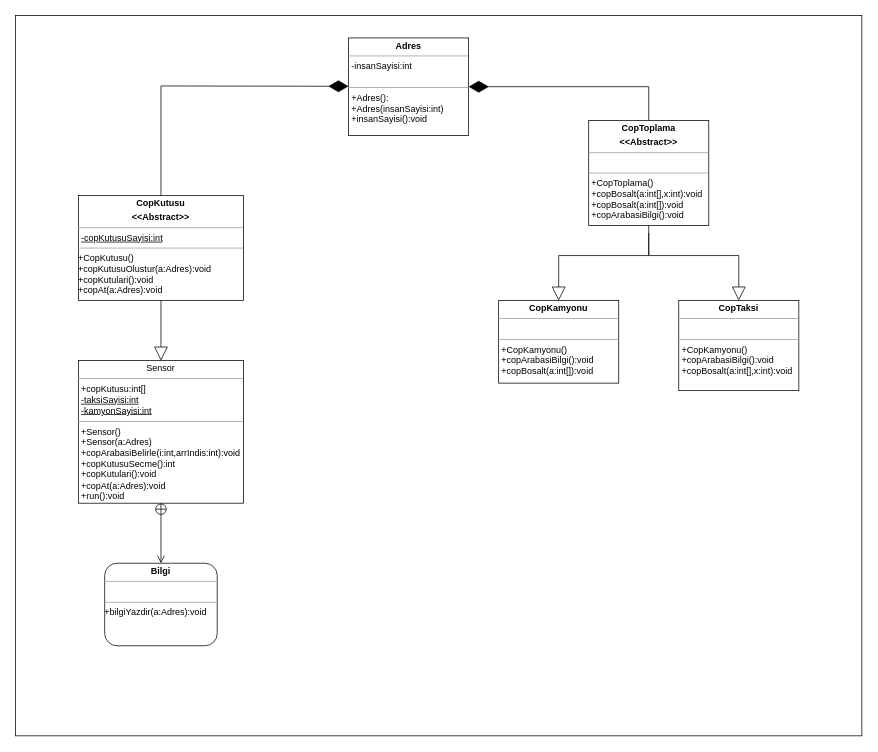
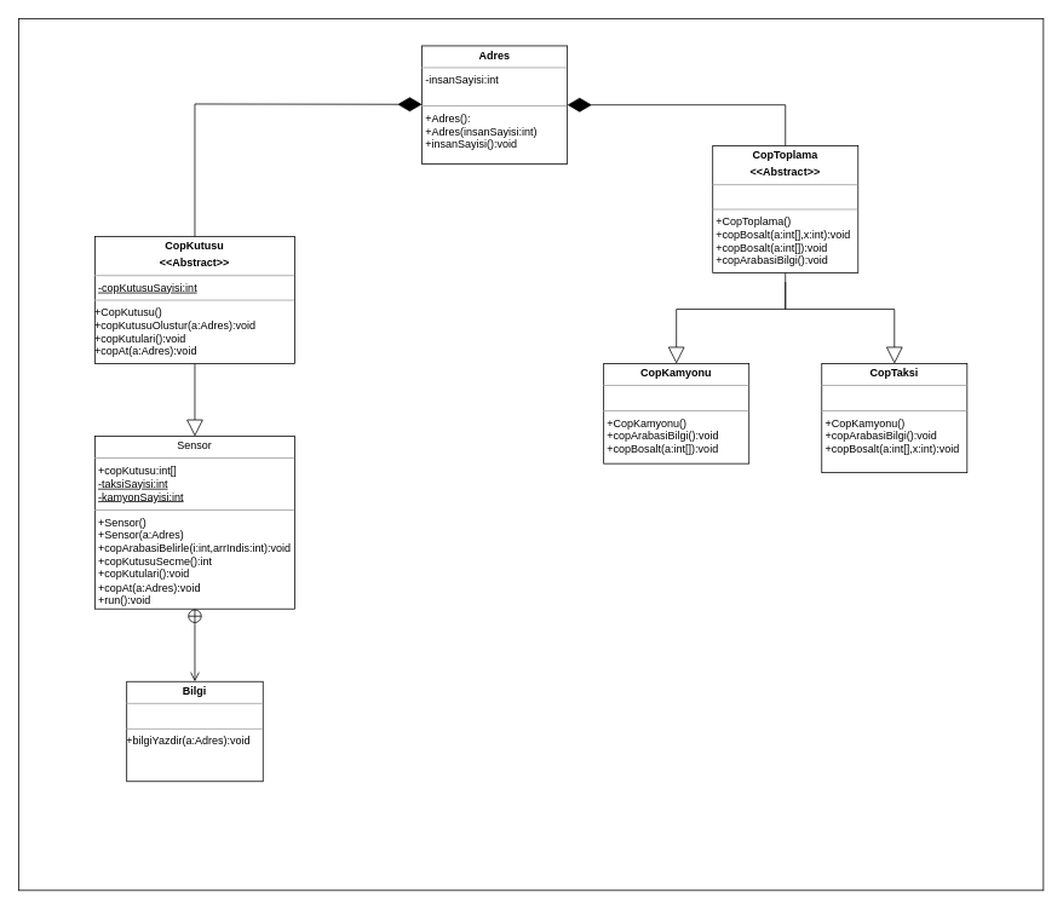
  <mxCell id="0" />
  <mxCell id="1" parent="0" />
  <mxCell id="2" value="&lt;p style=&quot;margin:0px;margin-top:4px;text-align:center;&quot;&gt;Sensor&lt;br&gt;&lt;/p&gt;&lt;hr size=&quot;1&quot;&gt;&lt;p style=&quot;margin:0px;margin-left:4px;&quot;&gt;+copKutusu:int[]&lt;/p&gt;&lt;p style=&quot;margin:0px;margin-left:4px;&quot;&gt;&lt;u&gt;-taksiSayisi:int&lt;/u&gt;&lt;/p&gt;&lt;p style=&quot;margin:0px;margin-left:4px;&quot;&gt;&lt;u&gt;-kamyonSayisi:int&lt;/u&gt;&lt;br&gt;&lt;/p&gt;&lt;hr size=&quot;1&quot;&gt;&lt;p style=&quot;margin:0px;margin-left:4px;&quot;&gt;+Sensor()&lt;/p&gt;&lt;p style=&quot;margin:0px;margin-left:4px;&quot;&gt;+Sensor(a:Adres)&lt;br&gt;&lt;/p&gt;&lt;p style=&quot;margin:0px;margin-left:4px;&quot;&gt;+copArabasiBelirle(i:int,arrIndis:int):void&lt;/p&gt;&lt;p style=&quot;margin:0px;margin-left:4px;&quot;&gt;+copKutusuSecme():int&lt;/p&gt;&lt;p style=&quot;margin:0px;margin-left:4px;&quot;&gt;+copKutulari():void&lt;/p&gt;&lt;p style=&quot;margin:0px;margin-left:4px;&quot;&gt;+copAt(a:Adres):void&lt;/p&gt;&lt;p style=&quot;margin:0px;margin-left:4px;&quot;&gt;+run():void&lt;/p&gt;" style="verticalAlign=top;align=left;overflow=fill;fontSize=12;fontFamily=Helvetica;html=1;" parent="1" vertex="1"><mxGeometry x="104" y="480" width="220" height="190" as="geometry" /></mxCell>
  <mxCell id="3" value="&lt;p style=&quot;margin:0px;margin-top:4px;text-align:center;&quot;&gt;&lt;b&gt;Adres&lt;/b&gt;&lt;/p&gt;&lt;hr size=&quot;1&quot;&gt;&lt;p style=&quot;margin:0px;margin-left:4px;&quot;&gt;-insanSayisi:int&lt;/p&gt;&lt;p style=&quot;margin:0px;margin-left:4px;&quot;&gt;&lt;br&gt;&lt;/p&gt;&lt;hr size=&quot;1&quot;&gt;&lt;p style=&quot;margin:0px;margin-left:4px;&quot;&gt;+Adres():&lt;/p&gt;&lt;p style=&quot;margin:0px;margin-left:4px;&quot;&gt;+Adres(insanSayisi:int)&lt;br&gt;&lt;/p&gt;&lt;p style=&quot;margin:0px;margin-left:4px;&quot;&gt;+insanSayisi():void&lt;/p&gt;" style="verticalAlign=top;align=left;overflow=fill;fontSize=12;fontFamily=Helvetica;html=1;" parent="1" vertex="1"><mxGeometry x="464" y="50" width="160" height="130" as="geometry" /></mxCell>
  <mxCell id="4" value="&lt;p style=&quot;margin:0px;margin-top:4px;text-align:center;&quot;&gt;&lt;b&gt;CopKutusu&lt;/b&gt;&lt;/p&gt;&lt;p style=&quot;margin:0px;margin-top:4px;text-align:center;&quot;&gt;&lt;b&gt;&amp;lt;&amp;lt;Abstract&amp;gt;&amp;gt;&lt;/b&gt;&lt;/p&gt;&lt;hr size=&quot;1&quot;&gt;&lt;p style=&quot;margin:0px;margin-left:4px;&quot;&gt;&lt;u&gt;-copKutusuSayisi:int&lt;/u&gt;&lt;br&gt;&lt;/p&gt;&lt;hr size=&quot;1&quot;&gt;&lt;div&gt;+CopKutusu()&lt;br&gt;&lt;/div&gt;&lt;div&gt;+copKutusuOlustur(a:Adres):void&lt;/div&gt;&lt;div&gt;+copKutulari():void&lt;/div&gt;&lt;div&gt;+copAt(a:Adres):void&lt;/div&gt;" style="verticalAlign=top;align=left;overflow=fill;fontSize=12;fontFamily=Helvetica;html=1;" parent="1" vertex="1"><mxGeometry x="104" y="260" width="220" height="140" as="geometry" /></mxCell>
  <mxCell id="5" value="&lt;p style=&quot;margin:0px;margin-top:4px;text-align:center;&quot;&gt;&lt;b&gt;CopTaksi&lt;/b&gt;&lt;br&gt;&lt;/p&gt;&lt;hr size=&quot;1&quot;&gt;&lt;p style=&quot;margin:0px;margin-left:4px;&quot;&gt;&lt;br&gt;&lt;/p&gt;&lt;hr size=&quot;1&quot;&gt;&lt;p style=&quot;margin:0px;margin-left:4px;&quot;&gt;+CopKamyonu()&lt;/p&gt;&lt;p style=&quot;margin:0px;margin-left:4px;&quot;&gt;+copArabasiBilgi():void&lt;br&gt;&lt;/p&gt;&lt;p style=&quot;margin:0px;margin-left:4px;&quot;&gt;+copBosalt(a:int[],x:int):void&lt;/p&gt;" style="verticalAlign=top;align=left;overflow=fill;fontSize=12;fontFamily=Helvetica;html=1;" parent="1" vertex="1"><mxGeometry x="904" y="400" width="160" height="120" as="geometry" /></mxCell>
  <mxCell id="6" value="&lt;p style=&quot;margin:0px;margin-top:4px;text-align:center;&quot;&gt;&lt;b&gt;CopToplama&lt;/b&gt;&lt;/p&gt;&lt;p style=&quot;margin:0px;margin-top:4px;text-align:center;&quot;&gt;&lt;b&gt;&amp;lt;&amp;lt;Abstract&amp;gt;&amp;gt;&lt;/b&gt;&lt;/p&gt;&lt;hr size=&quot;1&quot;&gt;&lt;p style=&quot;margin:0px;margin-left:4px;&quot;&gt;&lt;br&gt;&lt;/p&gt;&lt;hr size=&quot;1&quot;&gt;&lt;p style=&quot;margin:0px;margin-left:4px;&quot;&gt;+CopToplama()&lt;/p&gt;&lt;p style=&quot;margin:0px;margin-left:4px;&quot;&gt;+copBosalt(a:int[],x:int):void&lt;/p&gt;&lt;p style=&quot;margin:0px;margin-left:4px;&quot;&gt;+copBosalt(a:int[]):void&lt;/p&gt;&lt;p style=&quot;margin:0px;margin-left:4px;&quot;&gt;+copArabasiBilgi():void&lt;br&gt;&lt;/p&gt;" style="verticalAlign=top;align=left;overflow=fill;fontSize=12;fontFamily=Helvetica;html=1;" parent="1" vertex="1"><mxGeometry x="784" y="160" width="160" height="140" as="geometry" /></mxCell>
  <mxCell id="7" value="&lt;p style=&quot;margin:0px;margin-top:4px;text-align:center;&quot;&gt;&lt;b&gt;CopKamyonu&lt;/b&gt;&lt;br&gt;&lt;/p&gt;&lt;hr size=&quot;1&quot;&gt;&lt;p style=&quot;margin:0px;margin-left:4px;&quot;&gt;&lt;br&gt;&lt;/p&gt;&lt;hr size=&quot;1&quot;&gt;&lt;p style=&quot;margin:0px;margin-left:4px;&quot;&gt;+CopKamyonu()&lt;/p&gt;&lt;p style=&quot;margin:0px;margin-left:4px;&quot;&gt;+copArabasiBilgi():void&lt;br&gt;&lt;/p&gt;&lt;p style=&quot;margin:0px;margin-left:4px;&quot;&gt;+copBosalt(a:int[]):void&lt;/p&gt;" style="verticalAlign=top;align=left;overflow=fill;fontSize=12;fontFamily=Helvetica;html=1;" parent="1" vertex="1"><mxGeometry x="664" y="400" width="160" height="110" as="geometry" /></mxCell>
  <mxCell id="8" value="" style="endArrow=block;endSize=16;endFill=0;html=1;rounded=0;exitX=0.5;exitY=1;exitDx=0;exitDy=0;entryX=0.5;entryY=0;entryDx=0;entryDy=0;" parent="1" source="4" target="2" edge="1"><mxGeometry x="1" y="186" width="160" relative="1" as="geometry"><mxPoint x="164" y="430" as="sourcePoint" /><mxPoint x="324" y="430" as="targetPoint" /><mxPoint x="110" y="36" as="offset" /></mxGeometry></mxCell>
  <mxCell id="9" value="" style="endArrow=block;endSize=16;endFill=0;html=1;rounded=0;exitX=0.5;exitY=1;exitDx=0;exitDy=0;entryX=0.5;entryY=0;entryDx=0;entryDy=0;" parent="1" source="6" target="7" edge="1"><mxGeometry x="1" y="186" width="160" relative="1" as="geometry"><mxPoint x="794" y="350" as="sourcePoint" /><mxPoint x="954" y="350" as="targetPoint" /><mxPoint x="110" y="36" as="offset" /><Array as="points"><mxPoint x="864" y="340" /><mxPoint x="744" y="340" /></Array></mxGeometry></mxCell>
  <mxCell id="10" value="" style="endArrow=block;endSize=16;endFill=0;html=1;rounded=0;entryX=0.5;entryY=0;entryDx=0;entryDy=0;" parent="1" target="5" edge="1"><mxGeometry x="1" y="186" width="160" relative="1" as="geometry"><mxPoint x="864" y="310" as="sourcePoint" /><mxPoint x="514" y="460" as="targetPoint" /><mxPoint x="110" y="36" as="offset" /><Array as="points"><mxPoint x="864" y="340" /><mxPoint x="984" y="340" /></Array></mxGeometry></mxCell>
  <mxCell id="11" value="" style="endArrow=open;startArrow=circlePlus;endFill=0;startFill=0;endSize=8;html=1;rounded=0;exitX=0.5;exitY=1;exitDx=0;exitDy=0;entryX=0.5;entryY=0;entryDx=0;entryDy=0;" parent="1" source="2" target="12" edge="1"><mxGeometry width="160" relative="1" as="geometry"><mxPoint x="374" y="590" as="sourcePoint" /><mxPoint x="448" y="626.529" as="targetPoint" /></mxGeometry></mxCell>
- <mxCell id="12" value="&lt;p style=&quot;margin:0px;margin-top:4px;text-align:center;&quot;&gt;&lt;b&gt;Bilgi&lt;/b&gt;&lt;br&gt;&lt;/p&gt;&lt;hr size=&quot;1&quot;&gt;&lt;p style=&quot;margin:0px;margin-left:4px;&quot;&gt;&lt;br&gt;&lt;/p&gt;&lt;hr size=&quot;1&quot;&gt;+bilgiYazdir(a:Adres):void" style="verticalAlign=top;align=left;overflow=fill;fontSize=12;fontFamily=Helvetica;html=1;rounded=1;" parent="1" vertex="1"><mxGeometry x="139" y="750" width="150" height="110" as="geometry" /></mxCell>
+ <mxCell id="12" value="&lt;p style=&quot;margin:0px;margin-top:4px;text-align:center;&quot;&gt;&lt;b&gt;Bilgi&lt;/b&gt;&lt;br&gt;&lt;/p&gt;&lt;hr size=&quot;1&quot;&gt;&lt;p style=&quot;margin:0px;margin-left:4px;&quot;&gt;&lt;br&gt;&lt;/p&gt;&lt;hr size=&quot;1&quot;&gt;+bilgiYazdir(a:Adres):void" style="verticalAlign=top;align=left;overflow=fill;fontSize=12;fontFamily=Helvetica;html=1;" parent="1" vertex="1"><mxGeometry x="139" y="750" width="150" height="110" as="geometry" /></mxCell>
  <mxCell id="13" value="" style="endArrow=diamondThin;endFill=1;endSize=24;html=1;rounded=0;exitX=0.5;exitY=0;exitDx=0;exitDy=0;" edge="1" parent="1" source="4"><mxGeometry width="160" relative="1" as="geometry"><mxPoint x="304" y="114.44" as="sourcePoint" /><mxPoint x="464" y="114.44" as="targetPoint" /><Array as="points"><mxPoint x="214" y="114" /></Array></mxGeometry></mxCell>
  <mxCell id="14" value="" style="endArrow=diamondThin;endFill=1;endSize=24;html=1;rounded=0;entryX=1;entryY=0.5;entryDx=0;entryDy=0;exitX=0.5;exitY=0;exitDx=0;exitDy=0;" edge="1" parent="1" source="6" target="3"><mxGeometry width="160" relative="1" as="geometry"><mxPoint x="651" y="80" as="sourcePoint" /><mxPoint x="811" y="80" as="targetPoint" /><Array as="points"><mxPoint x="864" y="115" /></Array></mxGeometry></mxCell>
  <mxCell id="15" value="" style="rounded=0;whiteSpace=wrap;html=1;fillColor=none;" vertex="1" parent="1"><mxGeometry x="20" width="1128" height="960" as="geometry" y="20" /></mxCell>
